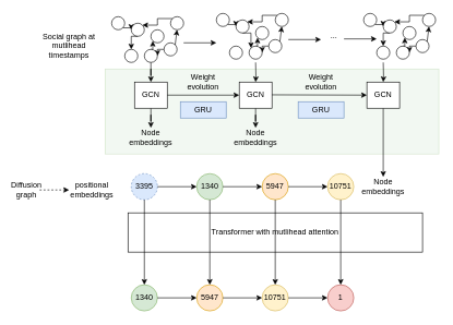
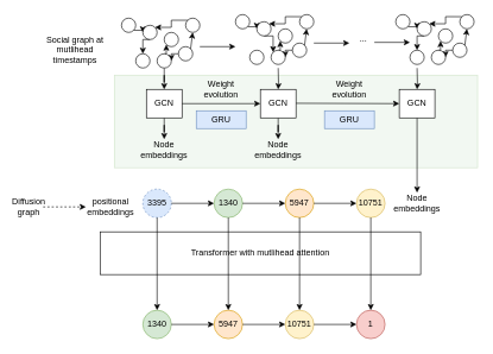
  <mxCell id="0" />
  <mxCell id="1" parent="0" />
  <mxCell id="2" value="" style="rounded=0;whiteSpace=wrap;html=1;fillColor=#d5e8d4;strokeColor=#82b366;opacity=30;" vertex="1" parent="1"><mxGeometry x="160" y="105" width="510" height="130" as="geometry" /></mxCell>
  <mxCell id="3" value="3395" style="ellipse;whiteSpace=wrap;html=1;aspect=fixed;fillColor=#dae8fc;strokeColor=#6c8ebf;dashed=1;" parent="1" vertex="1"><mxGeometry x="200" y="265" width="40" height="40" as="geometry" /></mxCell>
  <mxCell id="4" value="" style="endArrow=classic;html=1;exitX=1;exitY=0.5;exitDx=0;exitDy=0;" parent="1" source="3" edge="1"><mxGeometry width="50" height="50" relative="1" as="geometry"><mxPoint x="480" y="455" as="sourcePoint" /><mxPoint x="300" y="285" as="targetPoint" /></mxGeometry></mxCell>
  <mxCell id="5" value="1340" style="ellipse;whiteSpace=wrap;html=1;aspect=fixed;fillColor=#d5e8d4;strokeColor=#82b366;" parent="1" vertex="1"><mxGeometry x="300" y="265" width="40" height="40" as="geometry" /></mxCell>
  <mxCell id="6" value="" style="endArrow=classic;html=1;exitX=1;exitY=0.5;exitDx=0;exitDy=0;" parent="1" edge="1"><mxGeometry width="50" height="50" relative="1" as="geometry"><mxPoint x="340" y="285" as="sourcePoint" /><mxPoint x="400" y="285" as="targetPoint" /></mxGeometry></mxCell>
  <mxCell id="7" value="5947" style="ellipse;whiteSpace=wrap;html=1;aspect=fixed;fillColor=#ffe6cc;strokeColor=#d79b00;" parent="1" vertex="1"><mxGeometry x="400" y="265" width="40" height="40" as="geometry" /></mxCell>
  <mxCell id="8" value="" style="endArrow=classic;html=1;exitX=1;exitY=0.5;exitDx=0;exitDy=0;" parent="1" edge="1"><mxGeometry width="50" height="50" relative="1" as="geometry"><mxPoint x="440" y="285" as="sourcePoint" /><mxPoint x="500" y="285" as="targetPoint" /></mxGeometry></mxCell>
  <mxCell id="9" value="10751" style="ellipse;whiteSpace=wrap;html=1;aspect=fixed;fillColor=#fff2cc;strokeColor=#d6b656;" parent="1" vertex="1"><mxGeometry x="500" y="265" width="40" height="40" as="geometry" /></mxCell>
  <mxCell id="10" value="1340" style="ellipse;whiteSpace=wrap;html=1;aspect=fixed;fillColor=#d5e8d4;strokeColor=#82b366;" parent="1" vertex="1"><mxGeometry x="200" y="435" width="40" height="40" as="geometry" /></mxCell>
  <mxCell id="11" value="" style="endArrow=classic;html=1;exitX=1;exitY=0.5;exitDx=0;exitDy=0;" parent="1" source="10" edge="1"><mxGeometry width="50" height="50" relative="1" as="geometry"><mxPoint x="480" y="625" as="sourcePoint" /><mxPoint x="300" y="455" as="targetPoint" /></mxGeometry></mxCell>
  <mxCell id="12" value="5947" style="ellipse;whiteSpace=wrap;html=1;aspect=fixed;fillColor=#ffe6cc;strokeColor=#d79b00;" parent="1" vertex="1"><mxGeometry x="300" y="435" width="40" height="40" as="geometry" /></mxCell>
  <mxCell id="13" value="" style="endArrow=classic;html=1;exitX=1;exitY=0.5;exitDx=0;exitDy=0;" parent="1" edge="1"><mxGeometry width="50" height="50" relative="1" as="geometry"><mxPoint x="340" y="455" as="sourcePoint" /><mxPoint x="400" y="455" as="targetPoint" /></mxGeometry></mxCell>
  <mxCell id="14" value="10751" style="ellipse;whiteSpace=wrap;html=1;aspect=fixed;fillColor=#fff2cc;strokeColor=#d6b656;" parent="1" vertex="1"><mxGeometry x="400" y="435" width="40" height="40" as="geometry" /></mxCell>
  <mxCell id="15" value="" style="endArrow=classic;html=1;exitX=1;exitY=0.5;exitDx=0;exitDy=0;" parent="1" edge="1"><mxGeometry width="50" height="50" relative="1" as="geometry"><mxPoint x="440" y="455" as="sourcePoint" /><mxPoint x="500" y="455" as="targetPoint" /></mxGeometry></mxCell>
  <mxCell id="16" value="1" style="ellipse;whiteSpace=wrap;html=1;aspect=fixed;fillColor=#f8cecc;strokeColor=#b85450;" parent="1" vertex="1"><mxGeometry x="500" y="435" width="40" height="40" as="geometry" /></mxCell>
- <mxCell id="17" value="Transformer with mutlihead attention" style="rounded=0;whiteSpace=wrap;html=1;" parent="1" vertex="1"><mxGeometry x="195" y="325" width="450" height="60" as="geometry" /></mxCell>
+ <mxCell id="17" value="Transformer with mutlihead attention" style="rounded=0;whiteSpace=wrap;html=1;" parent="1" vertex="1"><mxGeometry x="140" y="325" width="450" height="60" as="geometry" /></mxCell>
  <mxCell id="18" value="" style="endArrow=classic;html=1;exitX=0.5;exitY=1;exitDx=0;exitDy=0;entryX=0.5;entryY=0;entryDx=0;entryDy=0;" parent="1" source="3" target="10" edge="1"><mxGeometry width="50" height="50" relative="1" as="geometry"><mxPoint x="400" y="495" as="sourcePoint" /><mxPoint x="450" y="445" as="targetPoint" /></mxGeometry></mxCell>
  <mxCell id="19" value="" style="endArrow=classic;html=1;exitX=0.5;exitY=1;exitDx=0;exitDy=0;" parent="1" source="5" edge="1"><mxGeometry width="50" height="50" relative="1" as="geometry"><mxPoint x="319.5" y="345" as="sourcePoint" /><mxPoint x="320" y="435" as="targetPoint" /></mxGeometry></mxCell>
  <mxCell id="20" value="" style="endArrow=classic;html=1;exitX=0.5;exitY=1;exitDx=0;exitDy=0;" parent="1" source="7" edge="1"><mxGeometry width="50" height="50" relative="1" as="geometry"><mxPoint x="419.5" y="345" as="sourcePoint" /><mxPoint x="420" y="435" as="targetPoint" /></mxGeometry></mxCell>
  <mxCell id="21" value="" style="endArrow=classic;html=1;" parent="1" source="9" edge="1"><mxGeometry width="50" height="50" relative="1" as="geometry"><mxPoint x="519.5" y="345" as="sourcePoint" /><mxPoint x="520" y="435" as="targetPoint" /></mxGeometry></mxCell>
- <mxCell id="22" value="positional embeddings" style="text;html=1;strokeColor=none;fillColor=none;align=center;verticalAlign=middle;whiteSpace=wrap;rounded=0;" parent="1" vertex="1"><mxGeometry x="105" y="275" width="70" height="30" as="geometry" /></mxCell>
+ <mxCell id="22" value="positional embeddings" style="text;html=1;strokeColor=none;fillColor=none;align=center;verticalAlign=middle;whiteSpace=wrap;rounded=0;" parent="1" vertex="1"><mxGeometry x="120" y="275" width="70" height="30" as="geometry" /></mxCell>
  <mxCell id="23" style="edgeStyle=orthogonalEdgeStyle;rounded=0;orthogonalLoop=1;jettySize=auto;html=1;exitX=1;exitY=1;exitDx=0;exitDy=0;entryX=0;entryY=0.5;entryDx=0;entryDy=0;" parent="1" source="24" target="35" edge="1"><mxGeometry relative="1" as="geometry" /></mxCell>
  <mxCell id="24" value="" style="ellipse;whiteSpace=wrap;html=1;aspect=fixed;" parent="1" vertex="1"><mxGeometry x="170" y="25" width="20" height="20" as="geometry" /></mxCell>
  <mxCell id="25" style="edgeStyle=orthogonalEdgeStyle;rounded=0;orthogonalLoop=1;jettySize=auto;html=1;exitX=0;exitY=0;exitDx=0;exitDy=0;entryX=1;entryY=0;entryDx=0;entryDy=0;" parent="1" source="26" target="35" edge="1"><mxGeometry relative="1" as="geometry" /></mxCell>
  <mxCell id="26" value="" style="ellipse;whiteSpace=wrap;html=1;aspect=fixed;" parent="1" vertex="1"><mxGeometry x="260" y="25" width="20" height="20" as="geometry" /></mxCell>
  <mxCell id="27" value="" style="ellipse;whiteSpace=wrap;html=1;aspect=fixed;" parent="1" vertex="1"><mxGeometry x="190" y="75" width="20" height="20" as="geometry" /></mxCell>
  <mxCell id="28" value="" style="ellipse;whiteSpace=wrap;html=1;aspect=fixed;" parent="1" vertex="1"><mxGeometry x="230" y="45" width="20" height="20" as="geometry" /></mxCell>
  <mxCell id="29" style="edgeStyle=orthogonalEdgeStyle;rounded=0;orthogonalLoop=1;jettySize=auto;html=1;exitX=0;exitY=0.5;exitDx=0;exitDy=0;entryX=1;entryY=0.5;entryDx=0;entryDy=0;" parent="1" source="30" target="33" edge="1"><mxGeometry relative="1" as="geometry" /></mxCell>
  <mxCell id="30" value="" style="ellipse;whiteSpace=wrap;html=1;aspect=fixed;" parent="1" vertex="1"><mxGeometry x="250" y="65" width="20" height="20" as="geometry" /></mxCell>
  <mxCell id="31" style="edgeStyle=orthogonalEdgeStyle;rounded=0;orthogonalLoop=1;jettySize=auto;html=1;exitX=0.5;exitY=0;exitDx=0;exitDy=0;entryX=0;entryY=1;entryDx=0;entryDy=0;" parent="1" source="33" target="28" edge="1"><mxGeometry relative="1" as="geometry" /></mxCell>
  <mxCell id="32" value="" style="edgeStyle=orthogonalEdgeStyle;rounded=0;orthogonalLoop=1;jettySize=auto;html=1;" edge="1" parent="1" source="33" target="70"><mxGeometry relative="1" as="geometry" /></mxCell>
  <mxCell id="33" value="" style="ellipse;whiteSpace=wrap;html=1;aspect=fixed;" parent="1" vertex="1"><mxGeometry x="220" y="75" width="20" height="20" as="geometry" /></mxCell>
  <mxCell id="34" style="edgeStyle=orthogonalEdgeStyle;rounded=0;orthogonalLoop=1;jettySize=auto;html=1;exitX=0.5;exitY=1;exitDx=0;exitDy=0;entryX=0.5;entryY=0;entryDx=0;entryDy=0;" parent="1" source="35" target="27" edge="1"><mxGeometry relative="1" as="geometry" /></mxCell>
  <mxCell id="35" value="" style="ellipse;whiteSpace=wrap;html=1;aspect=fixed;" parent="1" vertex="1"><mxGeometry x="200" y="35" width="20" height="20" as="geometry" /></mxCell>
  <mxCell id="36" value="" style="endArrow=classic;html=1;entryX=0.5;entryY=1;entryDx=0;entryDy=0;exitX=1;exitY=0;exitDx=0;exitDy=0;" parent="1" source="30" target="26" edge="1"><mxGeometry width="50" height="50" relative="1" as="geometry"><mxPoint x="410" y="245" as="sourcePoint" /><mxPoint x="460" y="195" as="targetPoint" /><Array as="points" /></mxGeometry></mxCell>
  <mxCell id="37" value="Social graph at mutlihead timestamps" style="text;html=1;strokeColor=none;fillColor=none;align=center;verticalAlign=middle;whiteSpace=wrap;rounded=0;" parent="1" vertex="1"><mxGeometry x="50" y="55" width="110" height="30" as="geometry" /></mxCell>
  <mxCell id="38" value="" style="endArrow=classic;html=1;" parent="1" edge="1"><mxGeometry width="50" height="50" relative="1" as="geometry"><mxPoint x="280" y="65" as="sourcePoint" /><mxPoint x="330" y="65" as="targetPoint" /></mxGeometry></mxCell>
  <mxCell id="39" value="Node embeddings" style="text;html=1;strokeColor=none;fillColor=none;align=center;verticalAlign=middle;whiteSpace=wrap;rounded=0;" parent="1" vertex="1"><mxGeometry x="185" y="195" width="90" height="30" as="geometry" /></mxCell>
  <mxCell id="40" style="edgeStyle=orthogonalEdgeStyle;rounded=0;orthogonalLoop=1;jettySize=auto;html=1;exitX=1;exitY=1;exitDx=0;exitDy=0;entryX=0;entryY=0.5;entryDx=0;entryDy=0;" edge="1" parent="1" source="41" target="51"><mxGeometry relative="1" as="geometry" /></mxCell>
  <mxCell id="41" value="" style="ellipse;whiteSpace=wrap;html=1;aspect=fixed;" vertex="1" parent="1"><mxGeometry x="330" y="20" width="20" height="20" as="geometry" /></mxCell>
  <mxCell id="42" style="edgeStyle=orthogonalEdgeStyle;rounded=0;orthogonalLoop=1;jettySize=auto;html=1;exitX=0;exitY=0;exitDx=0;exitDy=0;entryX=1;entryY=0;entryDx=0;entryDy=0;" edge="1" parent="1" source="43" target="51"><mxGeometry relative="1" as="geometry" /></mxCell>
  <mxCell id="43" value="" style="ellipse;whiteSpace=wrap;html=1;aspect=fixed;" vertex="1" parent="1"><mxGeometry x="420" y="20" width="20" height="20" as="geometry" /></mxCell>
  <mxCell id="44" value="" style="ellipse;whiteSpace=wrap;html=1;aspect=fixed;" vertex="1" parent="1"><mxGeometry x="350" y="70" width="20" height="20" as="geometry" /></mxCell>
  <mxCell id="45" value="" style="ellipse;whiteSpace=wrap;html=1;aspect=fixed;" vertex="1" parent="1"><mxGeometry x="390" y="40" width="20" height="20" as="geometry" /></mxCell>
  <mxCell id="46" style="edgeStyle=orthogonalEdgeStyle;rounded=0;orthogonalLoop=1;jettySize=auto;html=1;exitX=0;exitY=0.5;exitDx=0;exitDy=0;entryX=1;entryY=0.5;entryDx=0;entryDy=0;" edge="1" parent="1" source="47" target="49"><mxGeometry relative="1" as="geometry" /></mxCell>
  <mxCell id="47" value="" style="ellipse;whiteSpace=wrap;html=1;aspect=fixed;" vertex="1" parent="1"><mxGeometry x="410" y="60" width="20" height="20" as="geometry" /></mxCell>
  <mxCell id="48" style="edgeStyle=orthogonalEdgeStyle;rounded=0;orthogonalLoop=1;jettySize=auto;html=1;exitX=0.5;exitY=0;exitDx=0;exitDy=0;entryX=0;entryY=1;entryDx=0;entryDy=0;" edge="1" parent="1" source="49" target="45"><mxGeometry relative="1" as="geometry" /></mxCell>
  <mxCell id="49" value="" style="ellipse;whiteSpace=wrap;html=1;aspect=fixed;" vertex="1" parent="1"><mxGeometry x="380" y="70" width="20" height="20" as="geometry" /></mxCell>
  <mxCell id="50" style="edgeStyle=orthogonalEdgeStyle;rounded=0;orthogonalLoop=1;jettySize=auto;html=1;exitX=0.5;exitY=1;exitDx=0;exitDy=0;entryX=0;entryY=0;entryDx=0;entryDy=0;" edge="1" parent="1" source="51" target="49"><mxGeometry relative="1" as="geometry" /></mxCell>
  <mxCell id="51" value="" style="ellipse;whiteSpace=wrap;html=1;aspect=fixed;" vertex="1" parent="1"><mxGeometry x="360" y="30" width="20" height="20" as="geometry" /></mxCell>
  <mxCell id="52" value="" style="endArrow=classic;html=1;entryX=0.5;entryY=1;entryDx=0;entryDy=0;exitX=1;exitY=0;exitDx=0;exitDy=0;" edge="1" parent="1" source="47" target="43"><mxGeometry width="50" height="50" relative="1" as="geometry"><mxPoint x="570" y="240" as="sourcePoint" /><mxPoint x="620" y="190" as="targetPoint" /><Array as="points" /></mxGeometry></mxCell>
  <mxCell id="53" value="" style="endArrow=classic;html=1;" edge="1" parent="1"><mxGeometry width="50" height="50" relative="1" as="geometry"><mxPoint x="440" y="60" as="sourcePoint" /><mxPoint x="490" y="60" as="targetPoint" /></mxGeometry></mxCell>
  <mxCell id="54" style="edgeStyle=orthogonalEdgeStyle;rounded=0;orthogonalLoop=1;jettySize=auto;html=1;exitX=1;exitY=1;exitDx=0;exitDy=0;entryX=0;entryY=0.5;entryDx=0;entryDy=0;" edge="1" parent="1" source="55" target="65"><mxGeometry relative="1" as="geometry" /></mxCell>
  <mxCell id="55" value="" style="ellipse;whiteSpace=wrap;html=1;aspect=fixed;" vertex="1" parent="1"><mxGeometry x="555" y="20" width="20" height="20" as="geometry" /></mxCell>
  <mxCell id="56" style="edgeStyle=orthogonalEdgeStyle;rounded=0;orthogonalLoop=1;jettySize=auto;html=1;exitX=0;exitY=0;exitDx=0;exitDy=0;entryX=1;entryY=0;entryDx=0;entryDy=0;" edge="1" parent="1" source="57" target="65"><mxGeometry relative="1" as="geometry" /></mxCell>
  <mxCell id="57" value="" style="ellipse;whiteSpace=wrap;html=1;aspect=fixed;" vertex="1" parent="1"><mxGeometry x="645" y="20" width="20" height="20" as="geometry" /></mxCell>
  <mxCell id="58" value="" style="ellipse;whiteSpace=wrap;html=1;aspect=fixed;" vertex="1" parent="1"><mxGeometry x="575" y="70" width="20" height="20" as="geometry" /></mxCell>
  <mxCell id="59" value="" style="ellipse;whiteSpace=wrap;html=1;aspect=fixed;" vertex="1" parent="1"><mxGeometry x="615" y="40" width="20" height="20" as="geometry" /></mxCell>
  <mxCell id="60" style="edgeStyle=orthogonalEdgeStyle;rounded=0;orthogonalLoop=1;jettySize=auto;html=1;exitX=0;exitY=0.5;exitDx=0;exitDy=0;entryX=1;entryY=0.5;entryDx=0;entryDy=0;" edge="1" parent="1" source="61" target="63"><mxGeometry relative="1" as="geometry" /></mxCell>
  <mxCell id="61" value="" style="ellipse;whiteSpace=wrap;html=1;aspect=fixed;" vertex="1" parent="1"><mxGeometry x="635" y="60" width="20" height="20" as="geometry" /></mxCell>
  <mxCell id="62" style="edgeStyle=orthogonalEdgeStyle;rounded=0;orthogonalLoop=1;jettySize=auto;html=1;exitX=0.5;exitY=0;exitDx=0;exitDy=0;entryX=0;entryY=1;entryDx=0;entryDy=0;" edge="1" parent="1" source="63" target="59"><mxGeometry relative="1" as="geometry" /></mxCell>
  <mxCell id="63" value="" style="ellipse;whiteSpace=wrap;html=1;aspect=fixed;" vertex="1" parent="1"><mxGeometry x="605" y="70" width="20" height="20" as="geometry" /></mxCell>
  <mxCell id="64" style="edgeStyle=orthogonalEdgeStyle;rounded=0;orthogonalLoop=1;jettySize=auto;html=1;exitX=0.5;exitY=1;exitDx=0;exitDy=0;entryX=0.5;entryY=0;entryDx=0;entryDy=0;" edge="1" parent="1" source="65" target="58"><mxGeometry relative="1" as="geometry" /></mxCell>
  <mxCell id="65" value="" style="ellipse;whiteSpace=wrap;html=1;aspect=fixed;" vertex="1" parent="1"><mxGeometry x="585" y="30" width="20" height="20" as="geometry" /></mxCell>
  <mxCell id="66" value="" style="endArrow=classic;html=1;entryX=0.5;entryY=1;entryDx=0;entryDy=0;exitX=1;exitY=0;exitDx=0;exitDy=0;" edge="1" parent="1" source="61" target="57"><mxGeometry width="50" height="50" relative="1" as="geometry"><mxPoint x="795" y="240" as="sourcePoint" /><mxPoint x="845" y="190" as="targetPoint" /><Array as="points" /></mxGeometry></mxCell>
  <mxCell id="67" value="" style="endArrow=classic;html=1;" edge="1" parent="1"><mxGeometry width="50" height="50" relative="1" as="geometry"><mxPoint x="525" y="59" as="sourcePoint" /><mxPoint x="575" y="59" as="targetPoint" /></mxGeometry></mxCell>
  <mxCell id="68" value="..." style="text;html=1;strokeColor=none;fillColor=none;align=center;verticalAlign=middle;whiteSpace=wrap;rounded=0;" vertex="1" parent="1"><mxGeometry x="490" y="45" width="40" height="20" as="geometry" /></mxCell>
  <mxCell id="69" value="" style="edgeStyle=orthogonalEdgeStyle;rounded=0;orthogonalLoop=1;jettySize=auto;html=1;" edge="1" parent="1" source="70" target="39"><mxGeometry relative="1" as="geometry" /></mxCell>
  <mxCell id="70" value="GCN" style="rounded=0;whiteSpace=wrap;html=1;" vertex="1" parent="1"><mxGeometry x="205" y="125" width="50" height="40" as="geometry" /></mxCell>
  <mxCell id="71" value="" style="edgeStyle=orthogonalEdgeStyle;rounded=0;orthogonalLoop=1;jettySize=auto;html=1;" edge="1" parent="1" target="74"><mxGeometry relative="1" as="geometry"><mxPoint x="390" y="95" as="sourcePoint" /></mxGeometry></mxCell>
  <mxCell id="72" value="Node embeddings" style="text;html=1;strokeColor=none;fillColor=none;align=center;verticalAlign=middle;whiteSpace=wrap;rounded=0;" vertex="1" parent="1"><mxGeometry x="345" y="195" width="90" height="30" as="geometry" /></mxCell>
  <mxCell id="73" value="" style="edgeStyle=orthogonalEdgeStyle;rounded=0;orthogonalLoop=1;jettySize=auto;html=1;" edge="1" parent="1" source="74" target="72"><mxGeometry relative="1" as="geometry" /></mxCell>
  <mxCell id="74" value="GCN" style="rounded=0;whiteSpace=wrap;html=1;" vertex="1" parent="1"><mxGeometry x="365" y="125" width="50" height="40" as="geometry" /></mxCell>
  <mxCell id="75" value="" style="edgeStyle=orthogonalEdgeStyle;rounded=0;orthogonalLoop=1;jettySize=auto;html=1;" edge="1" parent="1" target="78"><mxGeometry relative="1" as="geometry"><mxPoint x="585" y="95" as="sourcePoint" /></mxGeometry></mxCell>
  <mxCell id="76" value="Node embeddings" style="text;html=1;strokeColor=none;fillColor=none;align=center;verticalAlign=middle;whiteSpace=wrap;rounded=0;" vertex="1" parent="1"><mxGeometry x="540" y="270" width="90" height="30" as="geometry" /></mxCell>
  <mxCell id="77" value="" style="edgeStyle=orthogonalEdgeStyle;rounded=0;orthogonalLoop=1;jettySize=auto;html=1;" edge="1" parent="1" source="78" target="76"><mxGeometry relative="1" as="geometry" /></mxCell>
  <mxCell id="78" value="GCN" style="rounded=0;whiteSpace=wrap;html=1;" vertex="1" parent="1"><mxGeometry x="560" y="125" width="50" height="40" as="geometry" /></mxCell>
  <mxCell id="79" value="" style="endArrow=classic;html=1;exitX=1;exitY=0.5;exitDx=0;exitDy=0;entryX=0;entryY=0.5;entryDx=0;entryDy=0;" edge="1" parent="1" source="70" target="74"><mxGeometry width="50" height="50" relative="1" as="geometry"><mxPoint x="295" y="175" as="sourcePoint" /><mxPoint x="345" y="125" as="targetPoint" /></mxGeometry></mxCell>
  <mxCell id="80" value="" style="endArrow=classic;html=1;exitX=1;exitY=0.5;exitDx=0;exitDy=0;entryX=0;entryY=0.5;entryDx=0;entryDy=0;" edge="1" parent="1" target="78"><mxGeometry width="50" height="50" relative="1" as="geometry"><mxPoint x="415" y="144.5" as="sourcePoint" /><mxPoint x="525" y="144.5" as="targetPoint" /></mxGeometry></mxCell>
  <mxCell id="81" value="Weight evolution" style="text;html=1;strokeColor=none;fillColor=none;align=center;verticalAlign=middle;whiteSpace=wrap;rounded=0;" vertex="1" parent="1"><mxGeometry x="290" y="115" width="40" height="20" as="geometry" /></mxCell>
  <mxCell id="82" value="Weight evolution" style="text;html=1;strokeColor=none;fillColor=none;align=center;verticalAlign=middle;whiteSpace=wrap;rounded=0;" vertex="1" parent="1"><mxGeometry x="470" y="115" width="40" height="20" as="geometry" /></mxCell>
  <mxCell id="83" value="GRU" style="rounded=0;whiteSpace=wrap;html=1;fillColor=#dae8fc;strokeColor=#6c8ebf;" vertex="1" parent="1"><mxGeometry x="275" y="155" width="70" height="25" as="geometry" /></mxCell>
  <mxCell id="84" value="GRU" style="rounded=0;whiteSpace=wrap;html=1;fillColor=#dae8fc;strokeColor=#6c8ebf;" vertex="1" parent="1"><mxGeometry x="455" y="155" width="70" height="25" as="geometry" /></mxCell>
  <mxCell id="85" style="edgeStyle=orthogonalEdgeStyle;rounded=0;orthogonalLoop=1;jettySize=auto;html=1;entryX=0;entryY=0.5;entryDx=0;entryDy=0;dashed=1;" edge="1" parent="1" source="86" target="22"><mxGeometry relative="1" as="geometry" /></mxCell>
  <mxCell id="86" value="Diffusion graph" style="text;html=1;strokeColor=none;fillColor=none;align=center;verticalAlign=middle;whiteSpace=wrap;rounded=0;" vertex="1" parent="1"><mxGeometry x="20" y="280" width="40" height="20" as="geometry" /></mxCell>
